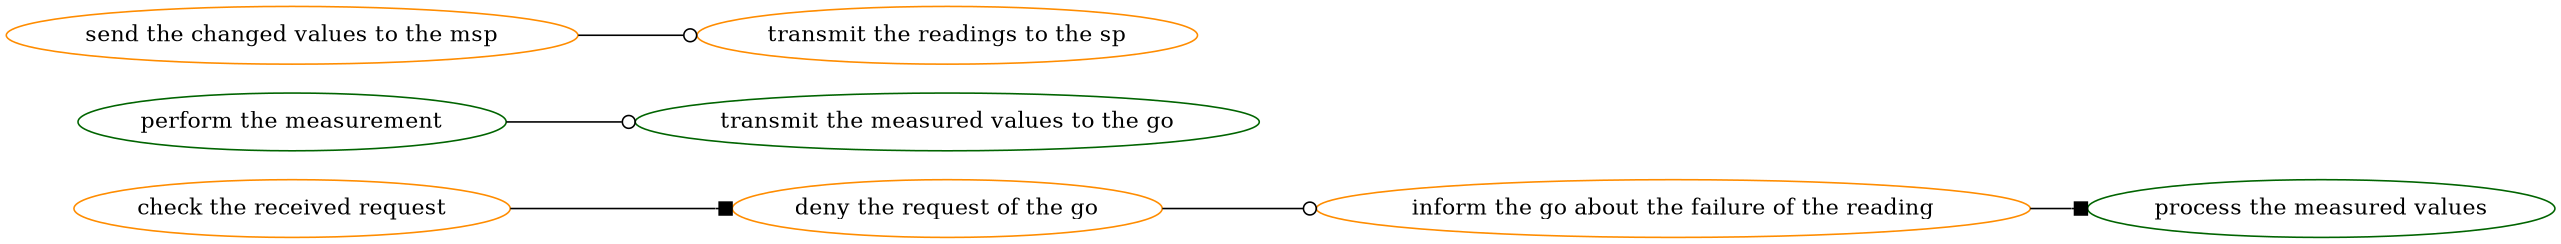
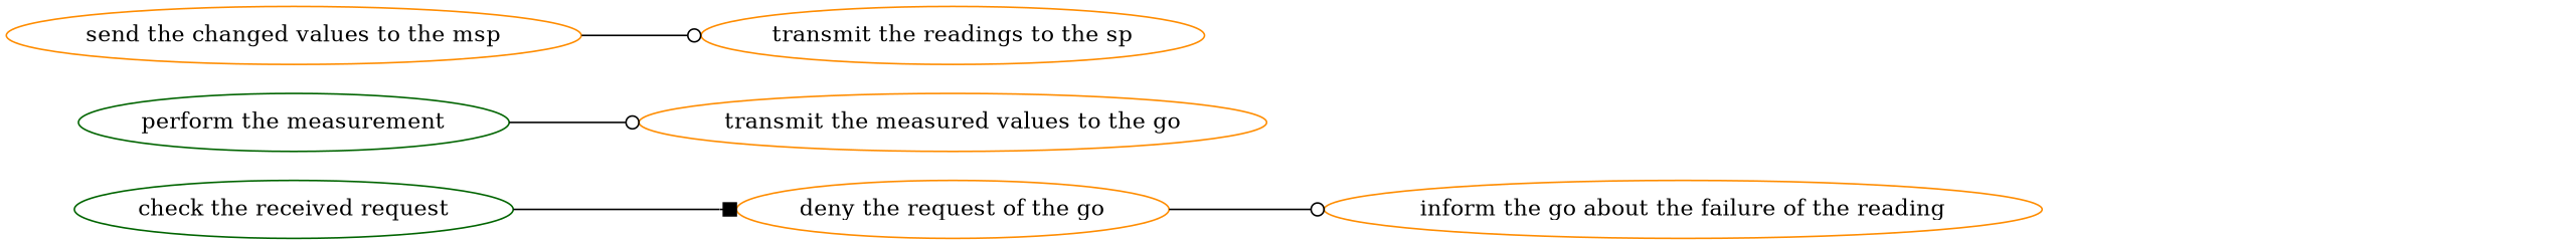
  strict digraph {
    rankdir=LR
    node [color=darkorange]
    edge [arrowhead=odot attrs="{'type': 'flow', 'label': 'flow'}"]
-   "check the received request" [attrs="{'type': 'Activity', 'label': 'check the received request'}"]
+   "check the received request" [attrs="{'type': 'Activity', 'label': 'check the received request'}" color=darkgreen]
    "deny the request of the go" [attrs="{'type': 'Activity', 'label': 'deny the request of the go'}"]
    "inform the go about the failure of the reading" [attrs="{'type': 'Activity', 'label': 'inform the go about the failure of the reading'}"]
-   "process the measured values" [attrs="{'type': 'Activity', 'label': 'process the measured values'}" color=darkgreen]
    "perform the measurement" [attrs="{'type': 'Activity', 'label': 'perform the measurement'}" color=darkgreen]
-   "transmit the measured values to the go" [attrs="{'type': 'Activity', 'label': 'transmit the measured values to the go'}" color=darkgreen]
+   "transmit the measured values to the go" [attrs="{'type': 'Activity', 'label': 'transmit the measured values to the go'}"]
    "send the changed values to the msp" [attrs="{'type': 'Activity', 'label': 'send the changed values to the msp'}"]
    "transmit the readings to the sp" [attrs="{'type': 'Activity', 'label': 'transmit the readings to the sp'}"]
    "check the received request" -> "deny the request of the go" [arrowhead=box]
    "deny the request of the go" -> "inform the go about the failure of the reading"
-   "inform the go about the failure of the reading" -> "process the measured values" [arrowhead=box]
    "perform the measurement" -> "transmit the measured values to the go"
    "send the changed values to the msp" -> "transmit the readings to the sp"
  }
